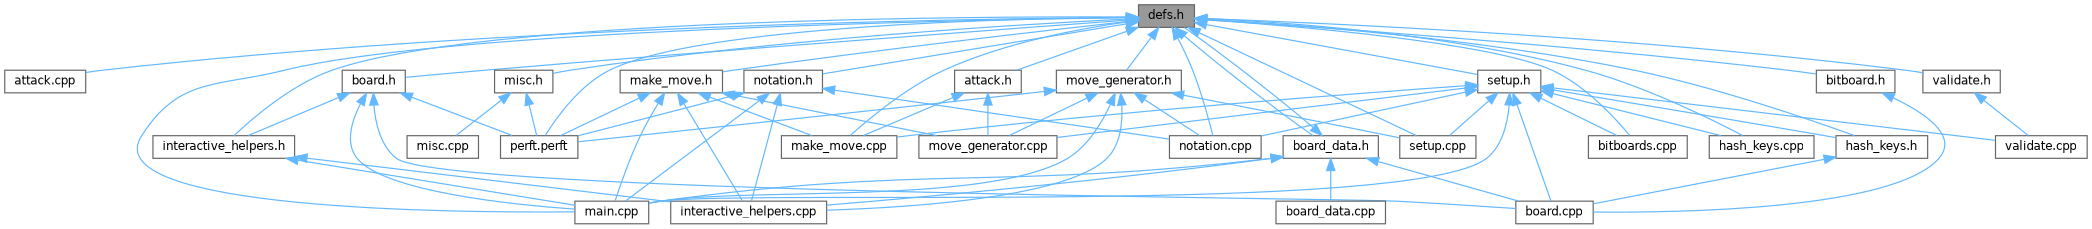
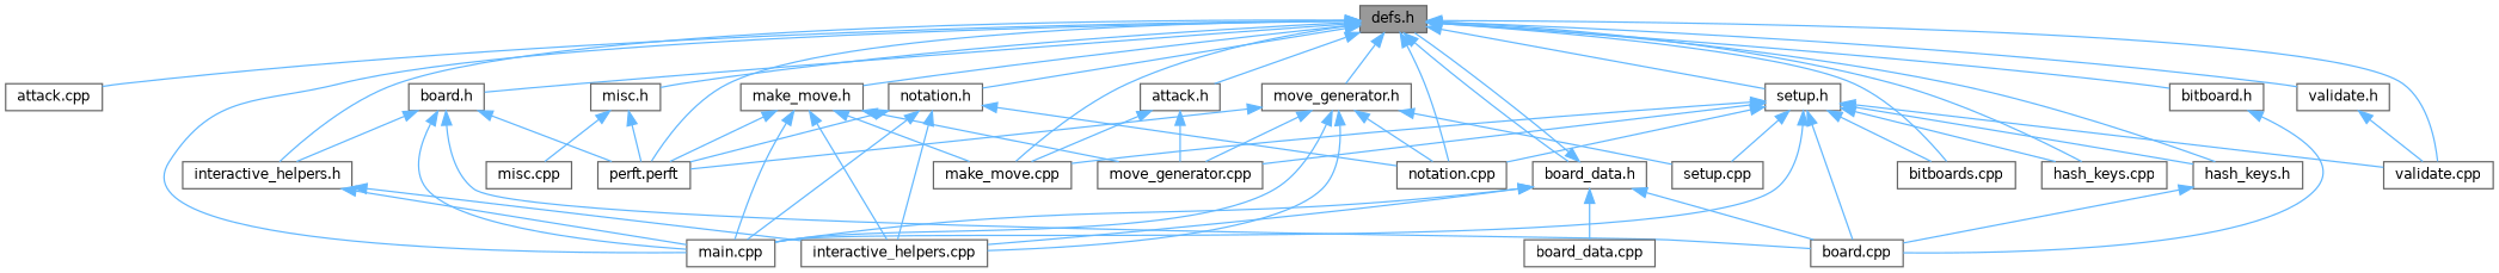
  digraph {
    node [color=grey40 fillcolor=white fontname=Helvetica fontsize=10 shape=box style=filled]
    edge [color=steelblue1 dir=back fontname=Helvetica fontsize=10 labelfontname=Helvetica labelfontsize=10 style=solid]
    n1 [color=gray40 fillcolor=grey60 fontcolor=black height=0.2 label="defs.h" width=0.4]
    n2 [height=0.2 label="attack.cpp" width=0.4]
    n3 [height=0.2 label="attack.h" width=0.4]
    n4 [height=0.2 label="make_move.cpp" width=0.4]
    n5 [height=0.2 label="bitboard.h" width=0.4]
    n6 [height=0.2 label="bitboards.cpp" width=0.4]
    n7 [height=0.2 label="board.h" width=0.4]
    n8 [height=0.2 label="interactive_helpers.h" width=0.4]
    n9 [height=0.2 label="main.cpp" width=0.4]
    n10 [height=0.2 label="perft.perft" width=0.4]
    n11 [height=0.2 label="board_data.h" width=0.4]
    n12 [height=0.2 label="hash_keys.cpp" width=0.4]
    n13 [height=0.2 label="hash_keys.h" width=0.4]
    n14 [height=0.2 label="make_move.h" width=0.4]
    n15 [height=0.2 label="misc.h" width=0.4]
    n16 [height=0.2 label="move_generator.h" width=0.4]
    n17 [height=0.2 label="notation.cpp" width=0.4]
    n18 [height=0.2 label="notation.h" width=0.4]
    n19 [height=0.2 label="setup.h" width=0.4]
    n20 [height=0.2 label="validate.cpp" width=0.4]
    n21 [height=0.2 label="validate.h" width=0.4]
    n22 [height=0.2 label="move_generator.cpp" width=0.4]
    n23 [height=0.2 label="board.cpp" width=0.4]
    n24 [height=0.2 label="interactive_helpers.cpp" width=0.4]
    n25 [height=0.2 label="board_data.cpp" width=0.4]
    n26 [height=0.2 label="misc.cpp" width=0.4]
    n27 [height=0.2 label="setup.cpp" width=0.4]
    n1 -> n2
    n1 -> n3
    n1 -> n4
    n1 -> n5
    n1 -> n6
    n1 -> n7
    n1 -> n8
    n1 -> n9
    n1 -> n10
    n1 -> n11
    n1 -> n12
    n1 -> n13
    n1 -> n14
    n1 -> n15
    n1 -> n16
    n1 -> n17
    n1 -> n18
    n1 -> n19
-   n1 -> n27
+   n1 -> n20
    n1 -> n21
    n3 -> n4
    n3 -> n22
    n5 -> n23
    n7 -> n8
    n7 -> n9
    n7 -> n10
    n7 -> n23
    n8 -> n9
    n8 -> n24
    n11 -> n1
    n11 -> n9
    n11 -> n23
    n11 -> n24
    n11 -> n25
    n13 -> n23
    n14 -> n4
    n14 -> n9
    n14 -> n10
    n14 -> n22
    n14 -> n24
    n15 -> n10
    n15 -> n26
    n16 -> n9
    n16 -> n10
    n16 -> n17
    n16 -> n22
    n16 -> n24
    n16 -> n27
    n18 -> n9
    n18 -> n10
    n18 -> n17
    n18 -> n24
    n19 -> n4
    n19 -> n6
    n19 -> n9
    n19 -> n12
    n19 -> n13
    n19 -> n17
    n19 -> n20
    n19 -> n22
    n19 -> n23
    n19 -> n27
    n21 -> n20
  }
